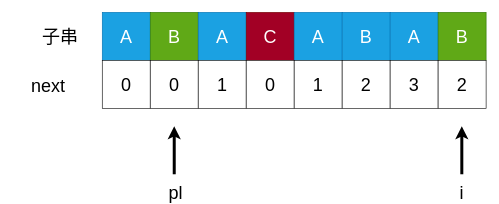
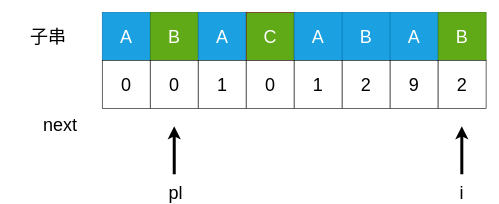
  <mxCell id="0" />
  <mxCell id="1" parent="0" />
  <mxCell id="2" value="A" style="whiteSpace=wrap;html=1;aspect=fixed;fontSize=30;fillColor=#1ba1e2;fontColor=#ffffff;strokeColor=#006EAF;" parent="1" vertex="1"><mxGeometry x="170" y="20" width="80" height="80" as="geometry" /></mxCell>
  <mxCell id="3" value="B" style="whiteSpace=wrap;html=1;aspect=fixed;fontSize=30;fillColor=#60a917;fontColor=#ffffff;strokeColor=#2D7600;" parent="1" vertex="1"><mxGeometry x="250" y="20" width="80" height="80" as="geometry" /></mxCell>
  <mxCell id="4" value="A" style="whiteSpace=wrap;html=1;aspect=fixed;fontSize=30;fillColor=#1ba1e2;fontColor=#ffffff;strokeColor=#006EAF;" parent="1" vertex="1"><mxGeometry x="330" y="20" width="80" height="80" as="geometry" /></mxCell>
- <mxCell id="5" value="C" style="whiteSpace=wrap;html=1;aspect=fixed;fontSize=30;fillColor=#a20025;fontColor=#ffffff;strokeColor=#6F0000;" parent="1" vertex="1"><mxGeometry x="410" y="20" width="80" height="80" as="geometry" /></mxCell>
+ <mxCell id="5" value="C" style="whiteSpace=wrap;html=1;aspect=fixed;fontSize=30;fillColor=#60a917;fontColor=#ffffff;strokeColor=#6F0000;" parent="1" vertex="1"><mxGeometry x="410" y="20" width="80" height="80" as="geometry" /></mxCell>
  <mxCell id="6" value="A" style="whiteSpace=wrap;html=1;aspect=fixed;fontSize=30;fillColor=#1ba1e2;fontColor=#ffffff;strokeColor=#006EAF;" parent="1" vertex="1"><mxGeometry x="490" y="20" width="80" height="80" as="geometry" /></mxCell>
  <mxCell id="7" value="B" style="whiteSpace=wrap;html=1;aspect=fixed;fontSize=30;fillColor=#1ba1e2;fontColor=#ffffff;strokeColor=#006EAF;" parent="1" vertex="1"><mxGeometry x="570" y="20" width="80" height="80" as="geometry" /></mxCell>
  <mxCell id="8" value="A" style="whiteSpace=wrap;html=1;aspect=fixed;fontSize=30;fillColor=#1ba1e2;fontColor=#ffffff;strokeColor=#006EAF;" parent="1" vertex="1"><mxGeometry x="650" y="20" width="80" height="80" as="geometry" /></mxCell>
  <mxCell id="9" value="B" style="whiteSpace=wrap;html=1;aspect=fixed;fontSize=30;fillColor=#60a917;fontColor=#ffffff;strokeColor=#2D7600;" parent="1" vertex="1"><mxGeometry x="730" y="20" width="80" height="80" as="geometry" /></mxCell>
  <mxCell id="10" value="0" style="whiteSpace=wrap;html=1;aspect=fixed;fontSize=30;" parent="1" vertex="1"><mxGeometry x="170" y="100" width="80" height="80" as="geometry" /></mxCell>
  <mxCell id="11" value="0" style="whiteSpace=wrap;html=1;aspect=fixed;fontSize=30;" parent="1" vertex="1"><mxGeometry x="250" y="100" width="80" height="80" as="geometry" /></mxCell>
  <mxCell id="12" value="1" style="whiteSpace=wrap;html=1;aspect=fixed;fontSize=30;" parent="1" vertex="1"><mxGeometry x="330" y="100" width="80" height="80" as="geometry" /></mxCell>
  <mxCell id="13" value="0" style="whiteSpace=wrap;html=1;aspect=fixed;fontSize=30;" parent="1" vertex="1"><mxGeometry x="410" y="100" width="80" height="80" as="geometry" /></mxCell>
  <mxCell id="14" value="1" style="whiteSpace=wrap;html=1;aspect=fixed;fontSize=30;" parent="1" vertex="1"><mxGeometry x="490" y="100" width="80" height="80" as="geometry" /></mxCell>
  <mxCell id="15" value="2" style="whiteSpace=wrap;html=1;aspect=fixed;fontSize=30;" parent="1" vertex="1"><mxGeometry x="570" y="100" width="80" height="80" as="geometry" /></mxCell>
- <mxCell id="16" value="3" style="whiteSpace=wrap;html=1;aspect=fixed;fontSize=30;" parent="1" vertex="1"><mxGeometry x="650" y="100" width="80" height="80" as="geometry" /></mxCell>
+ <mxCell id="16" value="9" style="whiteSpace=wrap;html=1;aspect=fixed;fontSize=30;" parent="1" vertex="1"><mxGeometry x="650" y="100" width="80" height="80" as="geometry" /></mxCell>
  <mxCell id="17" value="2" style="whiteSpace=wrap;html=1;aspect=fixed;fontSize=30;" parent="1" vertex="1"><mxGeometry x="730" y="100" width="80" height="80" as="geometry" /></mxCell>
- <mxCell id="18" value="子串" style="text;html=1;strokeColor=none;fillColor=none;align=center;verticalAlign=middle;whiteSpace=wrap;rounded=0;fontSize=30;" parent="1" vertex="1"><mxGeometry x="40" y="27.5" width="120" height="65" as="geometry" /></mxCell>
- <mxCell id="19" value="next" style="text;html=1;strokeColor=none;fillColor=none;align=center;verticalAlign=middle;whiteSpace=wrap;rounded=0;fontSize=30;" parent="1" vertex="1"><mxGeometry x="20" y="110" width="120" height="65" as="geometry" /></mxCell>
+ <mxCell id="18" value="子串" style="text;html=1;strokeColor=none;fillColor=none;align=center;verticalAlign=middle;whiteSpace=wrap;rounded=0;fontSize=30;" parent="1" vertex="1"><mxGeometry x="20" y="27.5" width="120" height="65" as="geometry" /></mxCell>
+ <mxCell id="19" value="next" style="text;html=1;strokeColor=none;fillColor=none;align=center;verticalAlign=middle;whiteSpace=wrap;rounded=0;fontSize=30;" parent="1" vertex="1"><mxGeometry x="40" y="175" width="120" height="65" as="geometry" /></mxCell>
  <mxCell id="20" value="" style="endArrow=classic;html=1;fontSize=30;strokeWidth=5;" parent="1" edge="1"><mxGeometry width="50" height="50" relative="1" as="geometry"><mxPoint x="769.5" y="290" as="sourcePoint" /><mxPoint x="769.5" y="210" as="targetPoint" /></mxGeometry></mxCell>
  <mxCell id="21" value="i" style="edgeLabel;html=1;align=center;verticalAlign=middle;resizable=0;points=[];fontSize=30;" parent="20" vertex="1" connectable="0"><mxGeometry x="-0.575" y="-1" relative="1" as="geometry"><mxPoint x="-2" y="47" as="offset" /></mxGeometry></mxCell>
  <mxCell id="22" value="" style="endArrow=classic;html=1;fontSize=30;strokeWidth=5;" parent="1" edge="1"><mxGeometry width="50" height="50" relative="1" as="geometry"><mxPoint x="290" y="290" as="sourcePoint" /><mxPoint x="290" y="210" as="targetPoint" /></mxGeometry></mxCell>
  <mxCell id="23" value="pl" style="edgeLabel;html=1;align=center;verticalAlign=middle;resizable=0;points=[];fontSize=30;" parent="22" vertex="1" connectable="0"><mxGeometry x="-0.483" y="-1" relative="1" as="geometry"><mxPoint y="51" as="offset" /></mxGeometry></mxCell>
